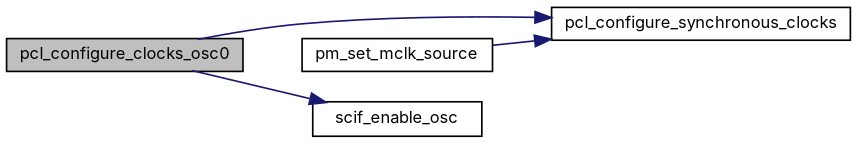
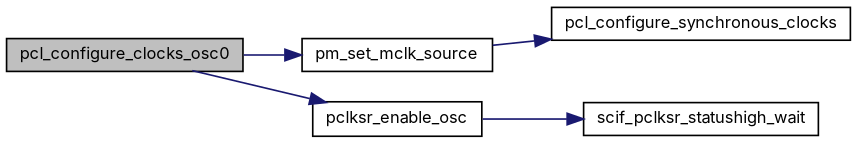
  digraph {
    fontname=Inter
    rankdir=LR
    node [color=black fillcolor=white fontname=Inter fontsize=10 shape=record style=filled]
    edge [color=midnightblue fontname=Inter fontsize=10 labelfontname=FreeSans labelfontsize=10 style=solid]
    n1 [fillcolor=grey75 fontcolor=black height=0.2 label=pcl_configure_clocks_osc0 width=0.4]
    n2 [height=0.2 label=pcl_configure_synchronous_clocks width=0.4]
-   n3 [height=0.2 label=scif_enable_osc width=0.4]
+   n3 [height=0.2 label=pclksr_enable_osc width=0.4]
+   n4 [height=0.2 label=scif_pclksr_statushigh_wait width=0.4]
    n5 [height=0.2 label=pm_set_mclk_source width=0.4]
-   n1 -> n2
+   n1 -> n5
    n1 -> n3
+   n3 -> n4
    n5 -> n2
  }
